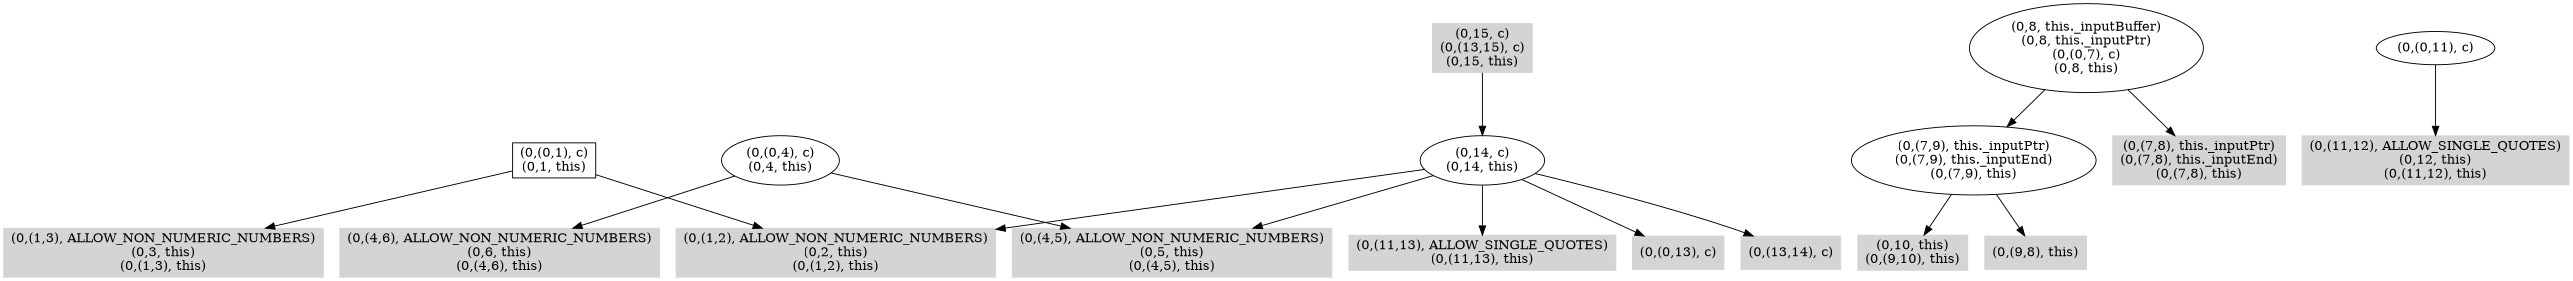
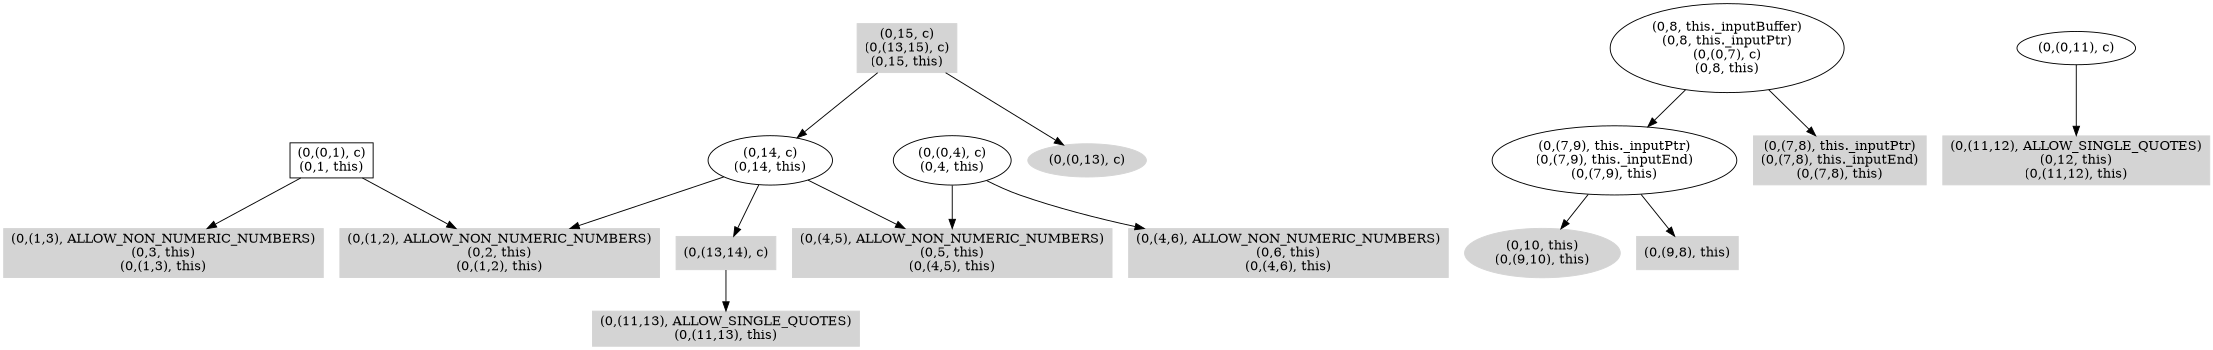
  digraph {
    node [color=".0 .0 .83" shape=box style=filled]
    n1 [label="(0,(1,3), ALLOW_NON_NUMERIC_NUMBERS)\n(0,3, this)\n(0,(1,3), this)"]
    n2 [label="(0,(1,2), ALLOW_NON_NUMERIC_NUMBERS)\n(0,2, this)\n(0,(1,2), this)"]
    n3 [label="(0,(0,1), c)\n(0,1, this)" color="" style=""]
    n4 [label="(0,(4,6), ALLOW_NON_NUMERIC_NUMBERS)\n(0,6, this)\n(0,(4,6), this)"]
    n5 [label="(0,(4,5), ALLOW_NON_NUMERIC_NUMBERS)\n(0,5, this)\n(0,(4,5), this)"]
    n6 [label="(0,(0,4), c)\n(0,4, this)" color="" shape="" style=""]
-   n7 [label="(0,10, this)\n(0,(9,10), this)"]
+   n7 [label="(0,10, this)\n(0,(9,10), this)" shape=ellipse]
    n8 [label="(0,(9,8), this)"]
    n9 [label="(0,(7,9), this._inputPtr)\n(0,(7,9), this._inputEnd)\n(0,(7,9), this)" color="" shape="" style=""]
    n10 [label="(0,(7,8), this._inputPtr)\n(0,(7,8), this._inputEnd)\n(0,(7,8), this)"]
    n11 [label="(0,8, this._inputBuffer)\n(0,8, this._inputPtr)\n(0,(0,7), c)\n(0,8, this)" color="" shape="" style=""]
    n12 [label="(0,(11,12), ALLOW_SINGLE_QUOTES)\n(0,12, this)\n(0,(11,12), this)"]
    n13 [label="(0,(11,13), ALLOW_SINGLE_QUOTES)\n(0,(11,13), this)"]
    n14 [label="(0,15, c)\n(0,(13,15), c)\n(0,15, this)"]
    n15 [label="(0,14, c)\n(0,14, this)" color="" shape="" style=""]
-   n16 [label="(0,(0,13), c)"]
+   n16 [label="(0,(0,13), c)" shape=ellipse]
    n17 [label="(0,(13,14), c)"]
    n18 [label="(0,(0,11), c)" color="" shape="" style=""]
    n3 -> n1
    n3 -> n2
    n6 -> n4
    n6 -> n5
    n9 -> n7
    n9 -> n8
    n11 -> n9
    n11 -> n10
    n14 -> n15
    n15 -> n2
    n15 -> n5
-   n15 -> n13
-   n15 -> n16
+   n17 -> n13
+   n14 -> n16
    n15 -> n17
    n18 -> n12
  }
